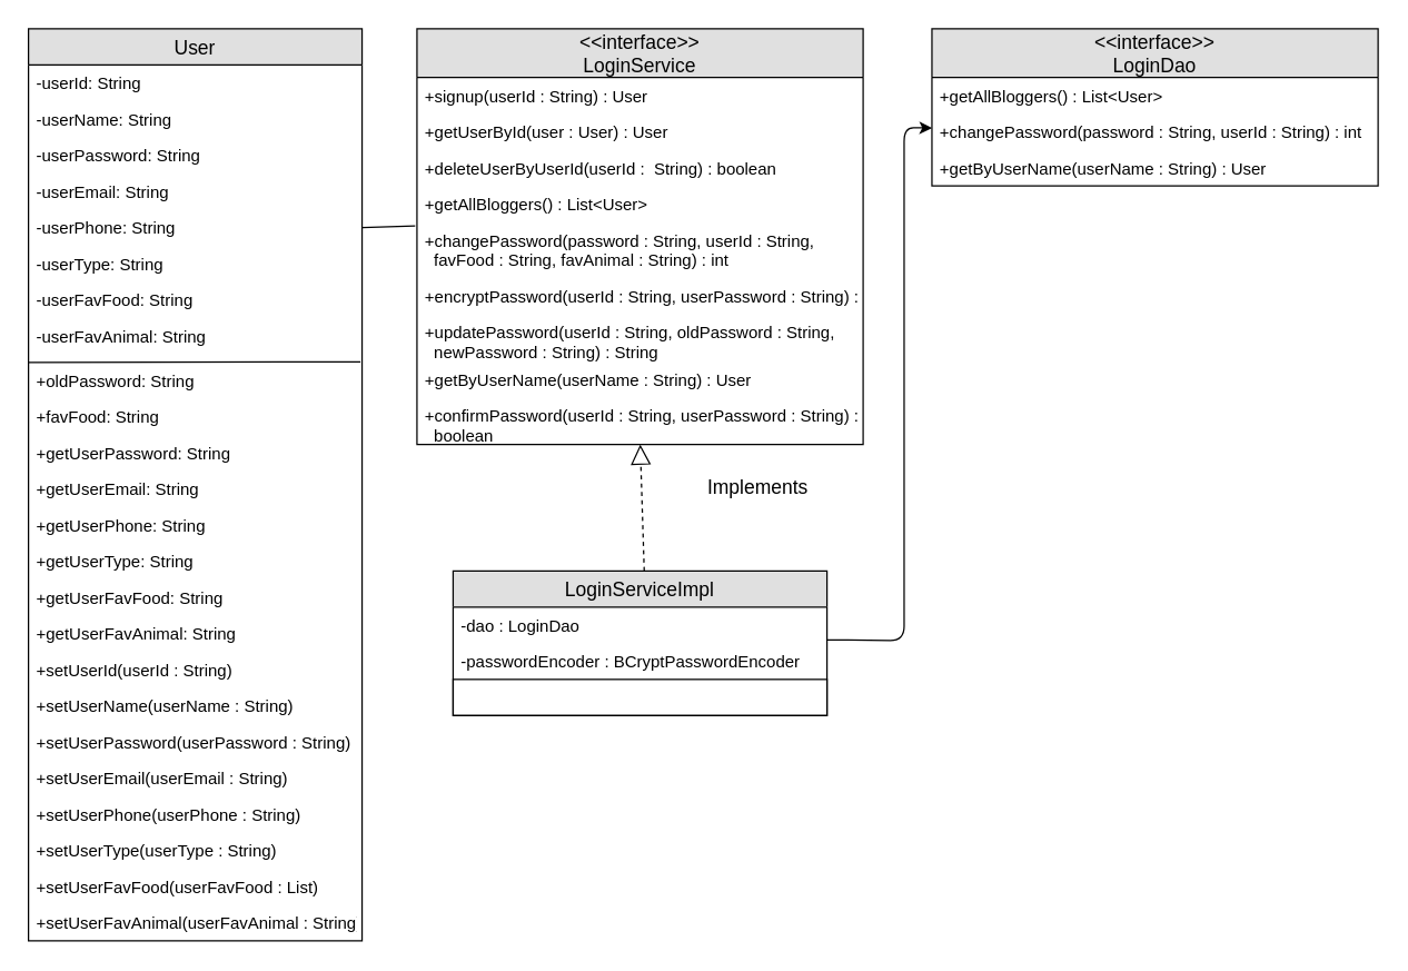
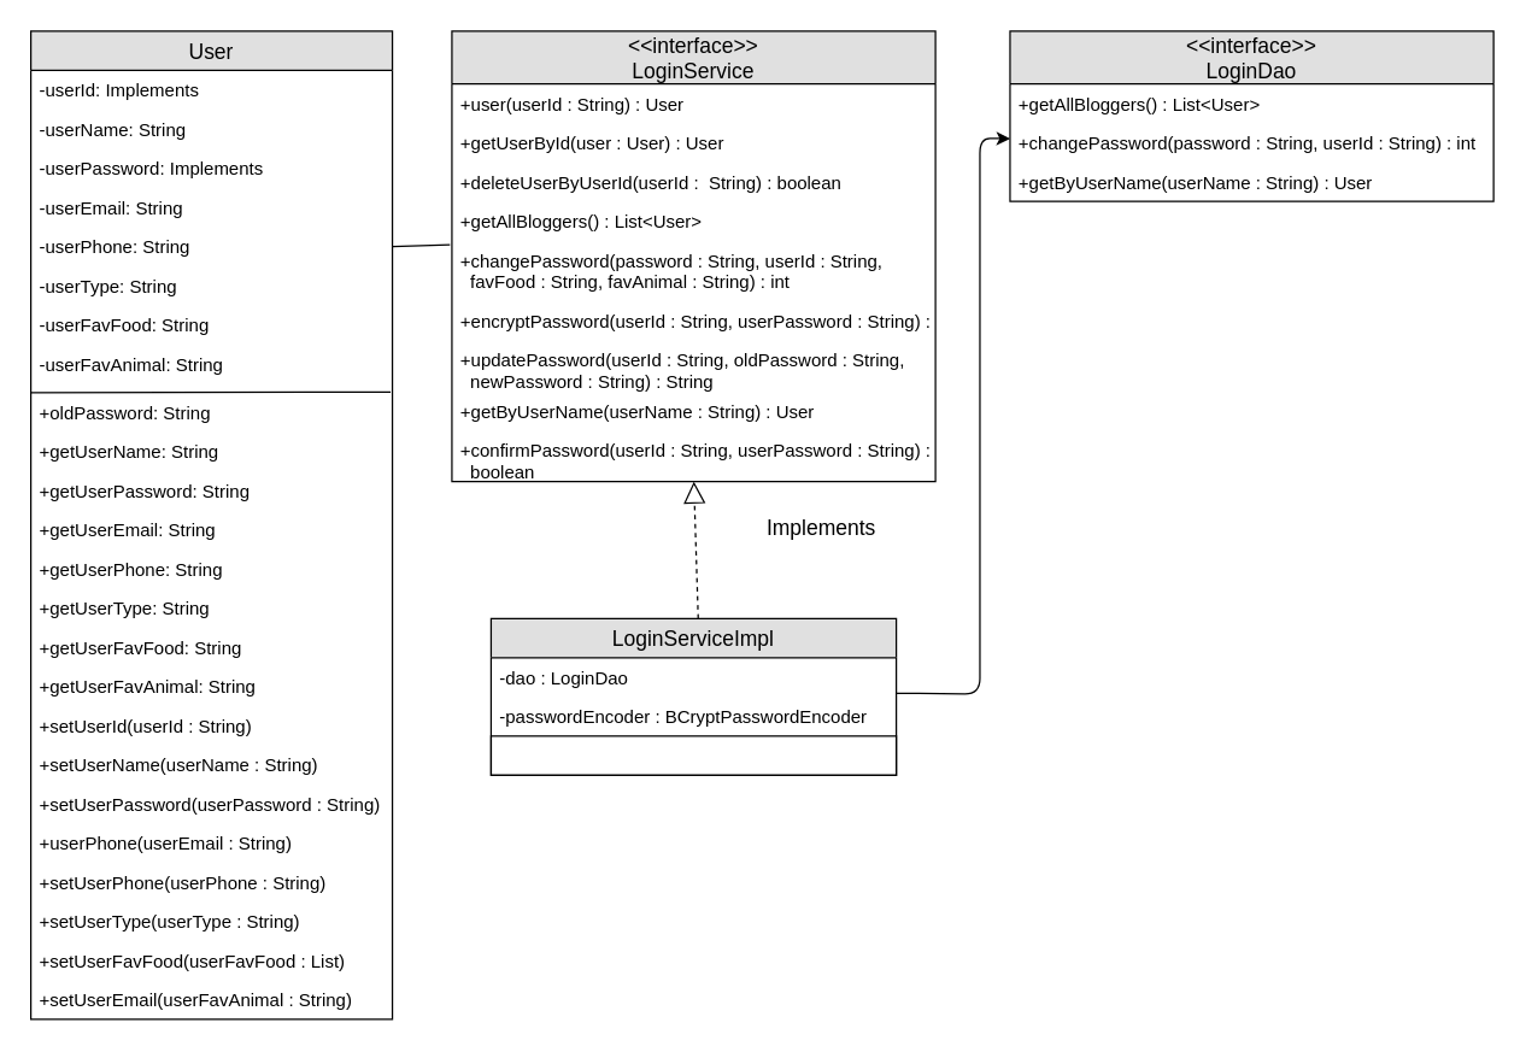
  <mxCell id="0" />
  <mxCell id="1" parent="0" />
  <mxCell id="2" value="User" style="swimlane;fontStyle=0;childLayout=stackLayout;horizontal=1;startSize=26;fillColor=#e0e0e0;horizontalStack=0;resizeParent=1;resizeParentMax=0;resizeLast=0;collapsible=1;marginBottom=0;swimlaneFillColor=#ffffff;align=center;fontSize=14;" vertex="1" parent="1"><mxGeometry x="20" y="20" width="240" height="656" as="geometry" /></mxCell>
- <mxCell id="3" value="-userId: String" style="text;strokeColor=none;fillColor=none;spacingLeft=4;spacingRight=4;overflow=hidden;rotatable=0;points=[[0,0.5],[1,0.5]];portConstraint=eastwest;fontSize=12;" vertex="1" parent="2"><mxGeometry y="26" width="240" height="26" as="geometry" /></mxCell>
+ <mxCell id="3" value="-userId: Implements" style="text;strokeColor=none;fillColor=none;spacingLeft=4;spacingRight=4;overflow=hidden;rotatable=0;points=[[0,0.5],[1,0.5]];portConstraint=eastwest;fontSize=12;" vertex="1" parent="2"><mxGeometry y="26" width="240" height="26" as="geometry" /></mxCell>
  <mxCell id="4" value="-userName: String" style="text;strokeColor=none;fillColor=none;spacingLeft=4;spacingRight=4;overflow=hidden;rotatable=0;points=[[0,0.5],[1,0.5]];portConstraint=eastwest;fontSize=12;" vertex="1" parent="2"><mxGeometry y="52" width="240" height="26" as="geometry" /></mxCell>
- <mxCell id="5" value="-userPassword: String" style="text;strokeColor=none;fillColor=none;spacingLeft=4;spacingRight=4;overflow=hidden;rotatable=0;points=[[0,0.5],[1,0.5]];portConstraint=eastwest;fontSize=12;" vertex="1" parent="2"><mxGeometry y="78" width="240" height="26" as="geometry" /></mxCell>
+ <mxCell id="5" value="-userPassword: Implements" style="text;strokeColor=none;fillColor=none;spacingLeft=4;spacingRight=4;overflow=hidden;rotatable=0;points=[[0,0.5],[1,0.5]];portConstraint=eastwest;fontSize=12;" vertex="1" parent="2"><mxGeometry y="78" width="240" height="26" as="geometry" /></mxCell>
  <mxCell id="6" value="-userEmail: String" style="text;strokeColor=none;fillColor=none;spacingLeft=4;spacingRight=4;overflow=hidden;rotatable=0;points=[[0,0.5],[1,0.5]];portConstraint=eastwest;fontSize=12;" vertex="1" parent="2"><mxGeometry y="104" width="240" height="26" as="geometry" /></mxCell>
  <mxCell id="7" value="-userPhone: String" style="text;strokeColor=none;fillColor=none;spacingLeft=4;spacingRight=4;overflow=hidden;rotatable=0;points=[[0,0.5],[1,0.5]];portConstraint=eastwest;fontSize=12;" vertex="1" parent="2"><mxGeometry y="130" width="240" height="26" as="geometry" /></mxCell>
  <mxCell id="8" value="-userType: String" style="text;strokeColor=none;fillColor=none;spacingLeft=4;spacingRight=4;overflow=hidden;rotatable=0;points=[[0,0.5],[1,0.5]];portConstraint=eastwest;fontSize=12;" vertex="1" parent="2"><mxGeometry y="156" width="240" height="26" as="geometry" /></mxCell>
  <mxCell id="9" value="-userFavFood: String" style="text;strokeColor=none;fillColor=none;spacingLeft=4;spacingRight=4;overflow=hidden;rotatable=0;points=[[0,0.5],[1,0.5]];portConstraint=eastwest;fontSize=12;" vertex="1" parent="2"><mxGeometry y="182" width="240" height="26" as="geometry" /></mxCell>
  <mxCell id="10" value="" style="endArrow=none;html=1;entryX=0.995;entryY=-0.016;entryDx=0;entryDy=0;entryPerimeter=0;" edge="1" parent="2" target="12"><mxGeometry width="50" height="50" relative="1" as="geometry"><mxPoint y="240" as="sourcePoint" /><mxPoint x="50" y="190" as="targetPoint" /></mxGeometry></mxCell>
  <mxCell id="11" value="-userFavAnimal: String" style="text;strokeColor=none;fillColor=none;spacingLeft=4;spacingRight=4;overflow=hidden;rotatable=0;points=[[0,0.5],[1,0.5]];portConstraint=eastwest;fontSize=12;" vertex="1" parent="2"><mxGeometry y="208" width="240" height="32" as="geometry" /></mxCell>
  <mxCell id="12" value="+oldPassword: String" style="text;strokeColor=none;fillColor=none;spacingLeft=4;spacingRight=4;overflow=hidden;rotatable=0;points=[[0,0.5],[1,0.5]];portConstraint=eastwest;fontSize=12;" vertex="1" parent="2"><mxGeometry y="240" width="240" height="26" as="geometry" /></mxCell>
- <mxCell id="13" value="+favFood: String" style="text;strokeColor=none;fillColor=none;spacingLeft=4;spacingRight=4;overflow=hidden;rotatable=0;points=[[0,0.5],[1,0.5]];portConstraint=eastwest;fontSize=12;" vertex="1" parent="2"><mxGeometry y="266" width="240" height="26" as="geometry" /></mxCell>
+ <mxCell id="13" value="+getUserName: String" style="text;strokeColor=none;fillColor=none;spacingLeft=4;spacingRight=4;overflow=hidden;rotatable=0;points=[[0,0.5],[1,0.5]];portConstraint=eastwest;fontSize=12;" vertex="1" parent="2"><mxGeometry y="266" width="240" height="26" as="geometry" /></mxCell>
  <mxCell id="14" value="+getUserPassword: String" style="text;strokeColor=none;fillColor=none;spacingLeft=4;spacingRight=4;overflow=hidden;rotatable=0;points=[[0,0.5],[1,0.5]];portConstraint=eastwest;fontSize=12;" vertex="1" parent="2"><mxGeometry y="292" width="240" height="26" as="geometry" /></mxCell>
  <mxCell id="15" value="+getUserEmail: String" style="text;strokeColor=none;fillColor=none;spacingLeft=4;spacingRight=4;overflow=hidden;rotatable=0;points=[[0,0.5],[1,0.5]];portConstraint=eastwest;fontSize=12;" vertex="1" parent="2"><mxGeometry y="318" width="240" height="26" as="geometry" /></mxCell>
  <mxCell id="16" value="+getUserPhone: String" style="text;strokeColor=none;fillColor=none;spacingLeft=4;spacingRight=4;overflow=hidden;rotatable=0;points=[[0,0.5],[1,0.5]];portConstraint=eastwest;fontSize=12;" vertex="1" parent="2"><mxGeometry y="344" width="240" height="26" as="geometry" /></mxCell>
  <mxCell id="17" value="+getUserType: String" style="text;strokeColor=none;fillColor=none;spacingLeft=4;spacingRight=4;overflow=hidden;rotatable=0;points=[[0,0.5],[1,0.5]];portConstraint=eastwest;fontSize=12;" vertex="1" parent="2"><mxGeometry y="370" width="240" height="26" as="geometry" /></mxCell>
  <mxCell id="18" value="+getUserFavFood: String" style="text;strokeColor=none;fillColor=none;spacingLeft=4;spacingRight=4;overflow=hidden;rotatable=0;points=[[0,0.5],[1,0.5]];portConstraint=eastwest;fontSize=12;" vertex="1" parent="2"><mxGeometry y="396" width="240" height="26" as="geometry" /></mxCell>
  <mxCell id="19" value="+getUserFavAnimal: String" style="text;strokeColor=none;fillColor=none;spacingLeft=4;spacingRight=4;overflow=hidden;rotatable=0;points=[[0,0.5],[1,0.5]];portConstraint=eastwest;fontSize=12;" vertex="1" parent="2"><mxGeometry y="422" width="240" height="26" as="geometry" /></mxCell>
  <mxCell id="20" value="+setUserId(userId : String)" style="text;strokeColor=none;fillColor=none;spacingLeft=4;spacingRight=4;overflow=hidden;rotatable=0;points=[[0,0.5],[1,0.5]];portConstraint=eastwest;fontSize=12;" vertex="1" parent="2"><mxGeometry y="448" width="240" height="26" as="geometry" /></mxCell>
  <mxCell id="21" value="+setUserName(userName : String)" style="text;strokeColor=none;fillColor=none;spacingLeft=4;spacingRight=4;overflow=hidden;rotatable=0;points=[[0,0.5],[1,0.5]];portConstraint=eastwest;fontSize=12;" vertex="1" parent="2"><mxGeometry y="474" width="240" height="26" as="geometry" /></mxCell>
  <mxCell id="22" value="+setUserPassword(userPassword : String)" style="text;strokeColor=none;fillColor=none;spacingLeft=4;spacingRight=4;overflow=hidden;rotatable=0;points=[[0,0.5],[1,0.5]];portConstraint=eastwest;fontSize=12;" vertex="1" parent="2"><mxGeometry y="500" width="240" height="26" as="geometry" /></mxCell>
- <mxCell id="23" value="+setUserEmail(userEmail : String)" style="text;strokeColor=none;fillColor=none;spacingLeft=4;spacingRight=4;overflow=hidden;rotatable=0;points=[[0,0.5],[1,0.5]];portConstraint=eastwest;fontSize=12;" vertex="1" parent="2"><mxGeometry y="526" width="240" height="26" as="geometry" /></mxCell>
+ <mxCell id="23" value="+userPhone(userEmail : String)" style="text;strokeColor=none;fillColor=none;spacingLeft=4;spacingRight=4;overflow=hidden;rotatable=0;points=[[0,0.5],[1,0.5]];portConstraint=eastwest;fontSize=12;" vertex="1" parent="2"><mxGeometry y="526" width="240" height="26" as="geometry" /></mxCell>
  <mxCell id="24" value="+setUserPhone(userPhone : String)" style="text;strokeColor=none;fillColor=none;spacingLeft=4;spacingRight=4;overflow=hidden;rotatable=0;points=[[0,0.5],[1,0.5]];portConstraint=eastwest;fontSize=12;" vertex="1" parent="2"><mxGeometry y="552" width="240" height="26" as="geometry" /></mxCell>
  <mxCell id="25" value="+setUserType(userType : String)" style="text;strokeColor=none;fillColor=none;spacingLeft=4;spacingRight=4;overflow=hidden;rotatable=0;points=[[0,0.5],[1,0.5]];portConstraint=eastwest;fontSize=12;" vertex="1" parent="2"><mxGeometry y="578" width="240" height="26" as="geometry" /></mxCell>
  <mxCell id="26" value="+setUserFavFood(userFavFood : List)" style="text;strokeColor=none;fillColor=none;spacingLeft=4;spacingRight=4;overflow=hidden;rotatable=0;points=[[0,0.5],[1,0.5]];portConstraint=eastwest;fontSize=12;" vertex="1" parent="2"><mxGeometry y="604" width="240" height="26" as="geometry" /></mxCell>
- <mxCell id="27" value="+setUserFavAnimal(userFavAnimal : String)" style="text;strokeColor=none;fillColor=none;spacingLeft=4;spacingRight=4;overflow=hidden;rotatable=0;points=[[0,0.5],[1,0.5]];portConstraint=eastwest;fontSize=12;" vertex="1" parent="2"><mxGeometry y="630" width="240" height="26" as="geometry" /></mxCell>
+ <mxCell id="27" value="+setUserEmail(userFavAnimal : String)" style="text;strokeColor=none;fillColor=none;spacingLeft=4;spacingRight=4;overflow=hidden;rotatable=0;points=[[0,0.5],[1,0.5]];portConstraint=eastwest;fontSize=12;" vertex="1" parent="2"><mxGeometry y="630" width="240" height="26" as="geometry" /></mxCell>
  <mxCell id="28" value="&lt;&lt;interface&gt;&gt;&#10;LoginService" style="swimlane;fontStyle=0;childLayout=stackLayout;horizontal=1;startSize=35;fillColor=#e0e0e0;horizontalStack=0;resizeParent=1;resizeParentMax=0;resizeLast=0;collapsible=1;marginBottom=0;swimlaneFillColor=#ffffff;align=center;fontSize=14;" vertex="1" parent="1"><mxGeometry x="299.5" y="20" width="321" height="299" as="geometry"><mxRectangle x="549" y="100" width="210" height="26" as="alternateBounds" /></mxGeometry></mxCell>
- <mxCell id="29" value="+signup(userId : String) : User " style="text;strokeColor=none;fillColor=none;spacingLeft=4;spacingRight=4;overflow=hidden;rotatable=0;points=[[0,0.5],[1,0.5]];portConstraint=eastwest;fontSize=12;" vertex="1" parent="28"><mxGeometry y="35" width="321" height="26" as="geometry" /></mxCell>
+ <mxCell id="29" value="+user(userId : String) : User " style="text;strokeColor=none;fillColor=none;spacingLeft=4;spacingRight=4;overflow=hidden;rotatable=0;points=[[0,0.5],[1,0.5]];portConstraint=eastwest;fontSize=12;" vertex="1" parent="28"><mxGeometry y="35" width="321" height="26" as="geometry" /></mxCell>
  <mxCell id="30" value="+getUserById(user : User) : User" style="text;strokeColor=none;fillColor=none;spacingLeft=4;spacingRight=4;overflow=hidden;rotatable=0;points=[[0,0.5],[1,0.5]];portConstraint=eastwest;fontSize=12;" vertex="1" parent="28"><mxGeometry y="61" width="321" height="26" as="geometry" /></mxCell>
  <mxCell id="31" value="+deleteUserByUserId(userId :  String) : boolean" style="text;strokeColor=none;fillColor=none;spacingLeft=4;spacingRight=4;overflow=hidden;rotatable=0;points=[[0,0.5],[1,0.5]];portConstraint=eastwest;fontSize=12;" vertex="1" parent="28"><mxGeometry y="87" width="321" height="26" as="geometry" /></mxCell>
  <mxCell id="32" value="+getAllBloggers() : List&lt;User&gt;" style="text;strokeColor=none;fillColor=none;spacingLeft=4;spacingRight=4;overflow=hidden;rotatable=0;points=[[0,0.5],[1,0.5]];portConstraint=eastwest;fontSize=12;" vertex="1" parent="28"><mxGeometry y="113" width="321" height="26" as="geometry" /></mxCell>
  <mxCell id="33" value="+changePassword(password : String, userId : String,&#10;  favFood : String, favAnimal : String) : int" style="text;strokeColor=none;fillColor=none;spacingLeft=4;spacingRight=4;overflow=hidden;rotatable=0;points=[[0,0.5],[1,0.5]];portConstraint=eastwest;fontSize=12;" vertex="1" parent="28"><mxGeometry y="139" width="321" height="40" as="geometry" /></mxCell>
  <mxCell id="34" value="+encryptPassword(userId : String, userPassword : String) : String" style="text;strokeColor=none;fillColor=none;spacingLeft=4;spacingRight=4;overflow=hidden;rotatable=0;points=[[0,0.5],[1,0.5]];portConstraint=eastwest;fontSize=12;" vertex="1" parent="28"><mxGeometry y="179" width="321" height="26" as="geometry" /></mxCell>
  <mxCell id="35" value="+updatePassword(userId : String, oldPassword : String,&#10;  newPassword : String) : String" style="text;strokeColor=none;fillColor=none;spacingLeft=4;spacingRight=4;overflow=hidden;rotatable=0;points=[[0,0.5],[1,0.5]];portConstraint=eastwest;fontSize=12;" vertex="1" parent="28"><mxGeometry y="205" width="321" height="34" as="geometry" /></mxCell>
  <mxCell id="36" value="+getByUserName(userName : String) : User" style="text;strokeColor=none;fillColor=none;spacingLeft=4;spacingRight=4;overflow=hidden;rotatable=0;points=[[0,0.5],[1,0.5]];portConstraint=eastwest;fontSize=12;" vertex="1" parent="28"><mxGeometry y="239" width="321" height="26" as="geometry" /></mxCell>
  <mxCell id="37" value="+confirmPassword(userId : String, userPassword : String) :&#10;  boolean" style="text;strokeColor=none;fillColor=none;spacingLeft=4;spacingRight=4;overflow=hidden;rotatable=0;points=[[0,0.5],[1,0.5]];portConstraint=eastwest;fontSize=12;" vertex="1" parent="28"><mxGeometry y="265" width="321" height="34" as="geometry" /></mxCell>
  <mxCell id="38" value="LoginServiceImpl" style="swimlane;fontStyle=0;childLayout=stackLayout;horizontal=1;startSize=26;fillColor=#e0e0e0;horizontalStack=0;resizeParent=1;resizeParentMax=0;resizeLast=0;collapsible=1;marginBottom=0;swimlaneFillColor=#ffffff;align=center;fontSize=14;" vertex="1" parent="1"><mxGeometry x="325.5" y="410" width="269" height="104" as="geometry" /></mxCell>
  <mxCell id="39" value="-dao : LoginDao" style="text;strokeColor=none;fillColor=none;spacingLeft=4;spacingRight=4;overflow=hidden;rotatable=0;points=[[0,0.5],[1,0.5]];portConstraint=eastwest;fontSize=12;" vertex="1" parent="38"><mxGeometry y="26" width="269" height="26" as="geometry" /></mxCell>
  <mxCell id="40" value="-passwordEncoder : BCryptPasswordEncoder" style="text;strokeColor=none;fillColor=none;spacingLeft=4;spacingRight=4;overflow=hidden;rotatable=0;points=[[0,0.5],[1,0.5]];portConstraint=eastwest;fontSize=12;" vertex="1" parent="38"><mxGeometry y="52" width="269" height="26" as="geometry" /></mxCell>
  <mxCell id="41" value="" style="text;strokeColor=#000000;fillColor=none;spacingLeft=4;spacingRight=4;overflow=hidden;rotatable=0;points=[[0,0.5],[1,0.5]];portConstraint=eastwest;fontSize=12;" vertex="1" parent="38"><mxGeometry y="78" width="269" height="26" as="geometry" /></mxCell>
  <mxCell id="42" value="&lt;&lt;interface&gt;&gt;&#10;LoginDao" style="swimlane;fontStyle=0;childLayout=stackLayout;horizontal=1;startSize=35;fillColor=#e0e0e0;horizontalStack=0;resizeParent=1;resizeParentMax=0;resizeLast=0;collapsible=1;marginBottom=0;swimlaneFillColor=#ffffff;align=center;fontSize=14;" vertex="1" parent="1"><mxGeometry x="670" y="20" width="321" height="113" as="geometry"><mxRectangle x="549" y="100" width="210" height="26" as="alternateBounds" /></mxGeometry></mxCell>
  <mxCell id="43" value="+getAllBloggers() : List&lt;User&gt;" style="text;strokeColor=none;fillColor=none;spacingLeft=4;spacingRight=4;overflow=hidden;rotatable=0;points=[[0,0.5],[1,0.5]];portConstraint=eastwest;fontSize=12;" vertex="1" parent="42"><mxGeometry y="35" width="321" height="26" as="geometry" /></mxCell>
  <mxCell id="44" value="+changePassword(password : String, userId : String) : int" style="text;strokeColor=none;fillColor=none;spacingLeft=4;spacingRight=4;overflow=hidden;rotatable=0;points=[[0,0.5],[1,0.5]];portConstraint=eastwest;fontSize=12;" vertex="1" parent="42"><mxGeometry y="61" width="321" height="26" as="geometry" /></mxCell>
  <mxCell id="45" value="+getByUserName(userName : String) : User" style="text;strokeColor=none;fillColor=none;spacingLeft=4;spacingRight=4;overflow=hidden;rotatable=0;points=[[0,0.5],[1,0.5]];portConstraint=eastwest;fontSize=12;" vertex="1" parent="42"><mxGeometry y="87" width="321" height="26" as="geometry" /></mxCell>
  <mxCell id="46" value="" style="endArrow=classic;html=1;exitX=0.998;exitY=0.907;exitDx=0;exitDy=0;exitPerimeter=0;" edge="1" parent="1" source="39" target="44"><mxGeometry width="50" height="50" relative="1" as="geometry"><mxPoint x="550" y="490" as="sourcePoint" /><mxPoint x="650" y="70" as="targetPoint" /><Array as="points"><mxPoint x="650" y="460" /><mxPoint x="650" y="91" /></Array></mxGeometry></mxCell>
  <mxCell id="47" value="" style="endArrow=none;html=1;exitX=1;exitY=0.5;exitDx=0;exitDy=0;entryX=-0.004;entryY=0.067;entryDx=0;entryDy=0;entryPerimeter=0;" edge="1" parent="1" source="7" target="33"><mxGeometry width="50" height="50" relative="1" as="geometry"><mxPoint x="180" y="190" as="sourcePoint" /><mxPoint x="230" y="140" as="targetPoint" /></mxGeometry></mxCell>
  <mxCell id="48" value="" style="endArrow=block;dashed=1;endFill=0;endSize=12;html=1;entryX=0.491;entryY=1;entryDx=0;entryDy=0;entryPerimeter=0;exitX=0.5;exitY=0;exitDx=0;exitDy=0;" edge="1" parent="1"><mxGeometry width="160" relative="1" as="geometry"><mxPoint x="463" y="410" as="sourcePoint" /><mxPoint x="460.111" y="319" as="targetPoint" /></mxGeometry></mxCell>
  <mxCell id="49" value="&lt;font style=&quot;font-size: 14px&quot;&gt;Implements&lt;/font&gt;" style="text;html=1;strokeColor=none;fillColor=none;align=center;verticalAlign=middle;whiteSpace=wrap;rounded=0;" vertex="1" parent="1"><mxGeometry x="525" y="340" width="40" height="20" as="geometry" /></mxCell>
